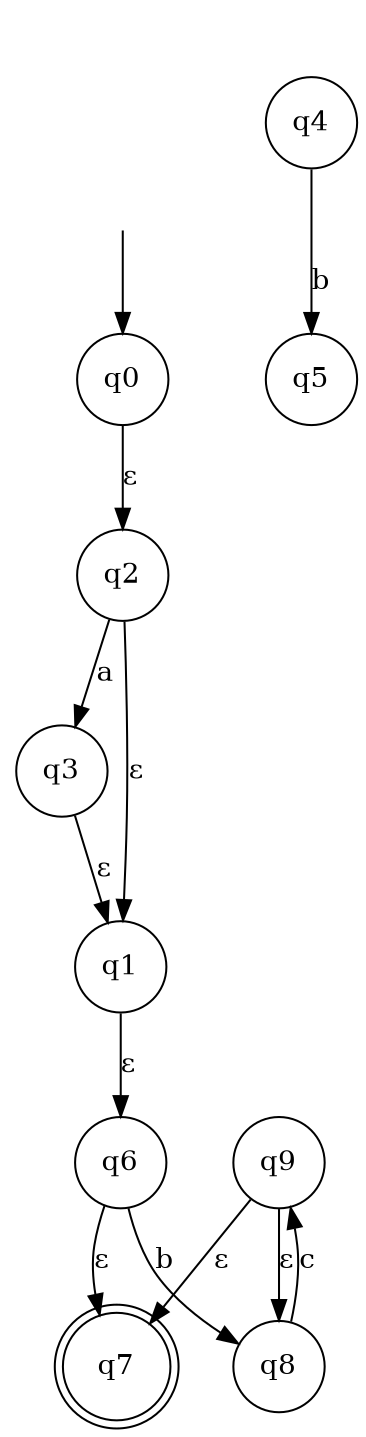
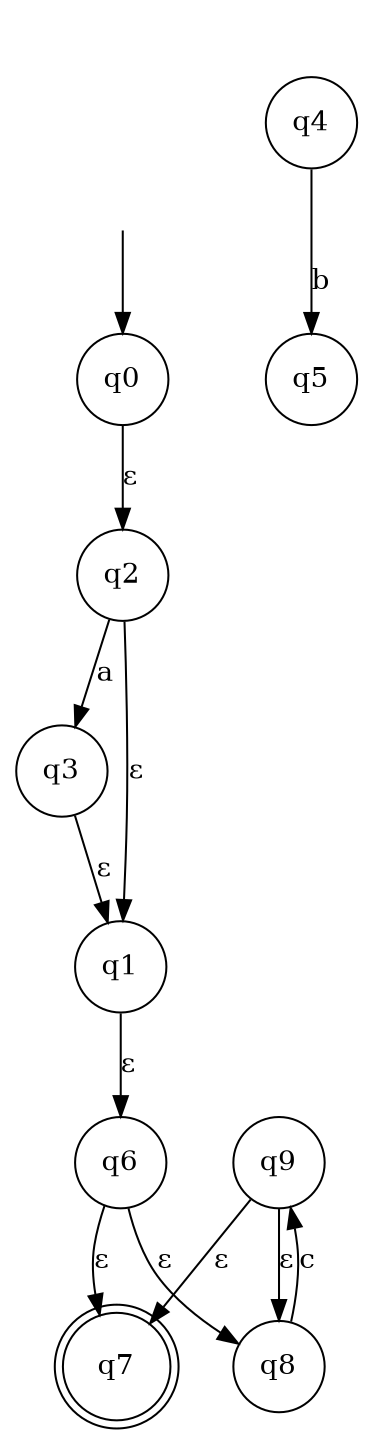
  digraph {
    alphabet="a b c "
    rankdir=TB
    type=ENFA
    node [shape=circle]
    q9
    q8
    q7 [shape=doublecircle]
    q6
    q1
    q4
    q5
    q3
    q2
    q0
    invStart [shape=doublecircle style=invis]
    q9 -> q8 [label="ε"]
    q9 -> q7 [label="ε"]
    q8 -> q9 [label=c]
-   q6 -> q8 [label=b]
+   q6 -> q8 [label="ε"]
    q6 -> q7 [label="ε"]
    q1 -> q6 [label="ε"]
    q4 -> q5 [label=b]
    q3 -> q1 [label="ε"]
    q2 -> q1 [label="ε"]
    q2 -> q3 [label=a]
    q0 -> q2 [label="ε"]
    invStart -> q0
  }
